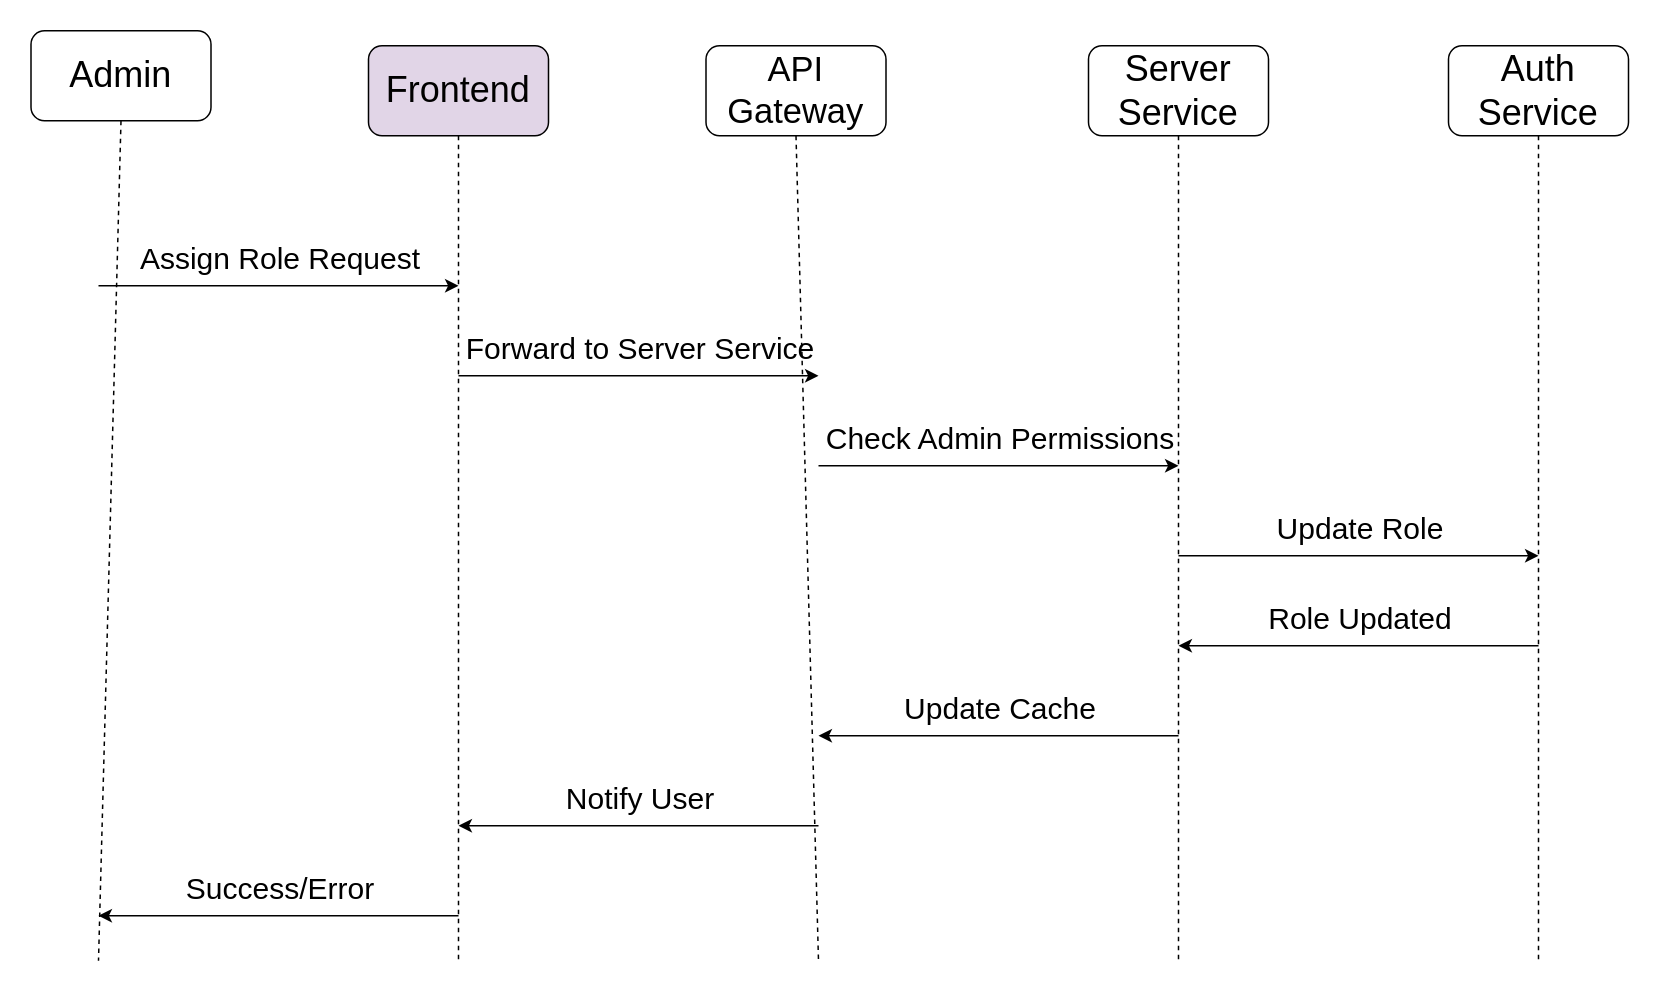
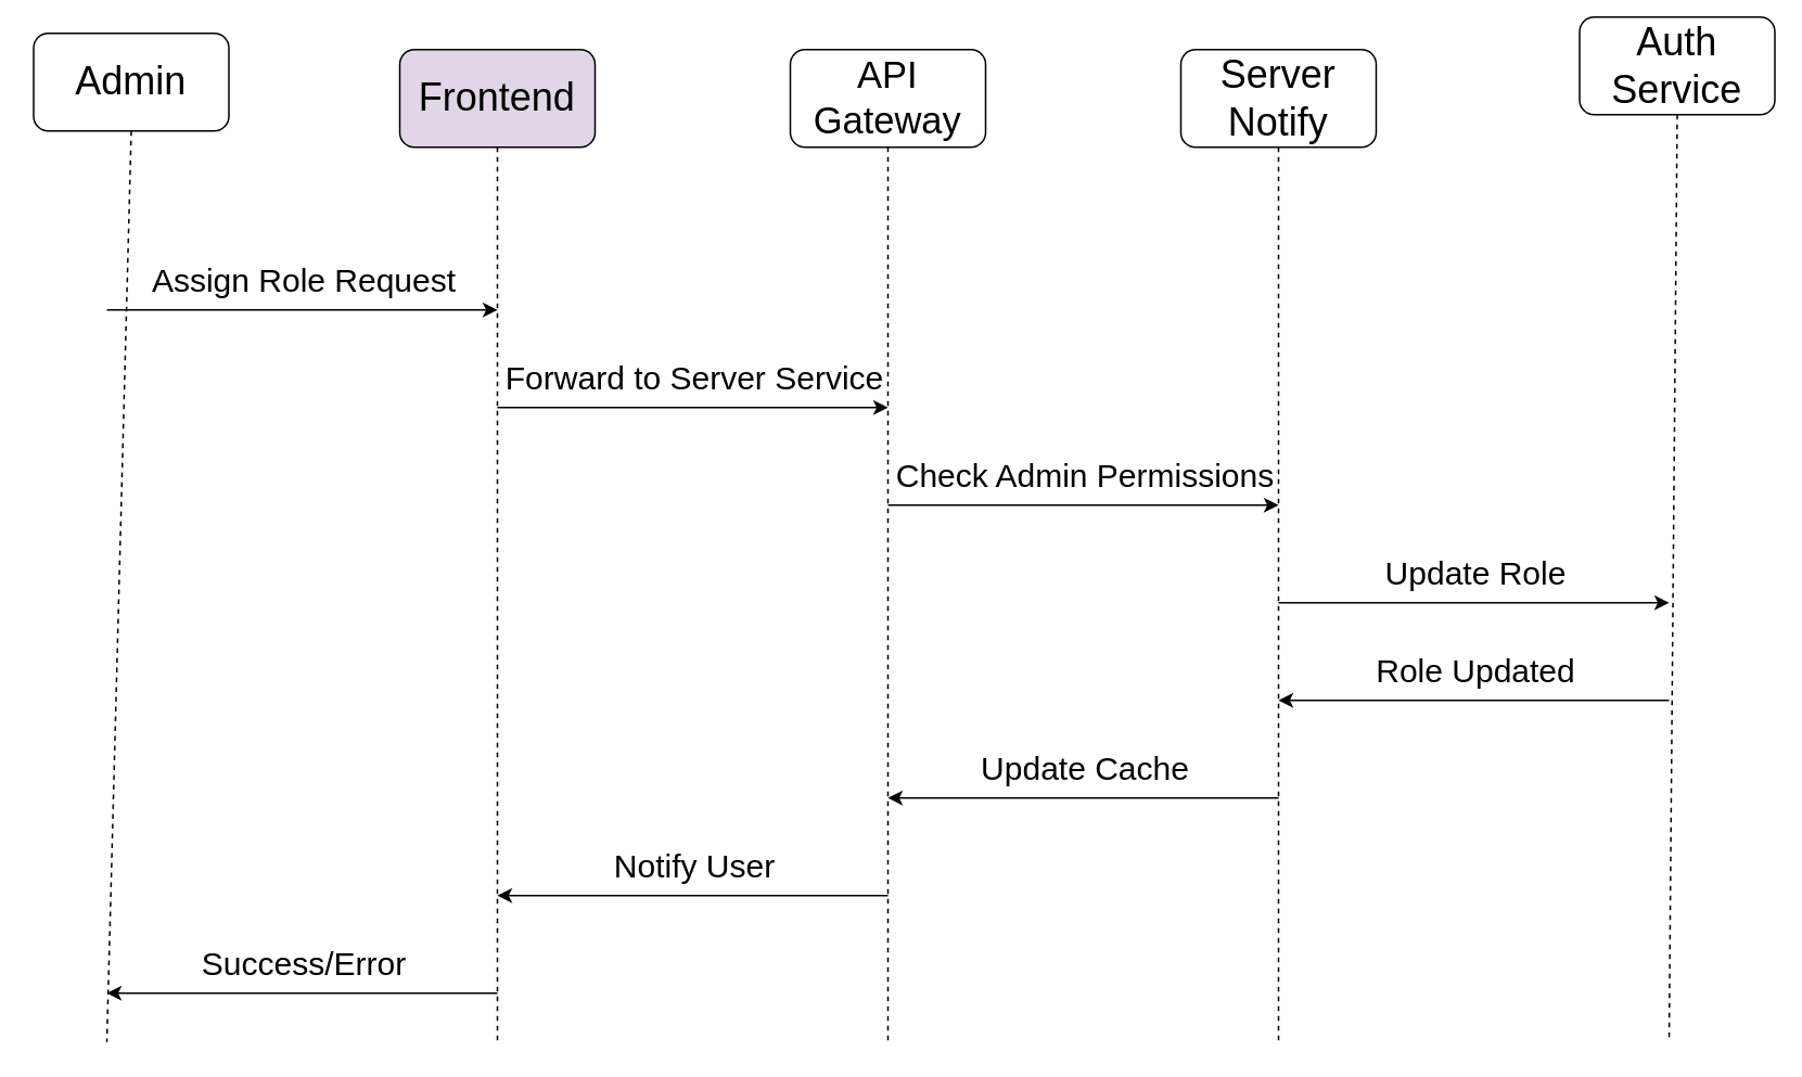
  <mxCell id="0" />
  <mxCell id="1" parent="0" />
  <mxCell id="2" style="edgeStyle=none;html=1;exitX=0.5;exitY=1;exitDx=0;exitDy=0;dashed=1;endArrow=none;endFill=0;" edge="1" parent="1" source="3"><mxGeometry relative="1" as="geometry"><mxPoint x="65" y="640" as="targetPoint" /></mxGeometry></mxCell>
  <mxCell id="3" value="&lt;font style=&quot;font-size: 24px;&quot;&gt;Admin&lt;/font&gt;" style="rounded=1;whiteSpace=wrap;html=1;" parent="1" vertex="1"><mxGeometry x="20" y="20" width="120" height="60" as="geometry" /></mxCell>
  <mxCell id="4" value="&lt;font style=&quot;font-size: 24px;&quot;&gt;Frontend&lt;/font&gt;" style="rounded=1;whiteSpace=wrap;html=1;fillColor=#e1d5e7;" parent="1" vertex="1"><mxGeometry x="245" y="30" width="120" height="60" as="geometry" /></mxCell>
- <mxCell id="5" value="&lt;font style=&quot;font-size: 23px;&quot;&gt;API Gateway&lt;/font&gt;" style="rounded=1;whiteSpace=wrap;html=1;" parent="1" vertex="1"><mxGeometry x="470" y="30" width="120" height="60" as="geometry" /></mxCell>
- <mxCell id="6" value="&lt;font style=&quot;font-size: 24px;&quot;&gt;Server Service&lt;/font&gt;" style="rounded=1;whiteSpace=wrap;html=1;" parent="1" vertex="1"><mxGeometry x="725" y="30" width="120" height="60" as="geometry" /></mxCell>
- <mxCell id="7" value="&lt;font style=&quot;font-size: 24px;&quot;&gt;Auth Service&lt;/font&gt;" style="rounded=1;whiteSpace=wrap;html=1;" parent="1" vertex="1"><mxGeometry x="965" y="30" width="120" height="60" as="geometry" /></mxCell>
+ <mxCell id="5" value="&lt;font style=&quot;font-size: 23px;&quot;&gt;API Gateway&lt;/font&gt;" style="rounded=1;whiteSpace=wrap;html=1;" parent="1" vertex="1"><mxGeometry x="485" y="30" width="120" height="60" as="geometry" /></mxCell>
+ <mxCell id="6" value="&lt;font style=&quot;font-size: 24px;&quot;&gt;Server Notify&lt;/font&gt;" style="rounded=1;whiteSpace=wrap;html=1;" parent="1" vertex="1"><mxGeometry x="725" y="30" width="120" height="60" as="geometry" /></mxCell>
+ <mxCell id="7" value="&lt;font style=&quot;font-size: 24px;&quot;&gt;Auth Service&lt;/font&gt;" style="rounded=1;whiteSpace=wrap;html=1;" parent="1" vertex="1"><mxGeometry x="970" y="10" width="120" height="60" as="geometry" /></mxCell>
  <mxCell id="8" value="" style="endArrow=classic;html=1;rounded=0;" parent="1" edge="1"><mxGeometry width="50" height="50" relative="1" as="geometry"><mxPoint x="65" y="190" as="sourcePoint" /><mxPoint x="305" y="190" as="targetPoint" /></mxGeometry></mxCell>
  <mxCell id="9" value="&lt;font style=&quot;font-size: 20px;&quot;&gt;Assign Role Request&lt;/font&gt;" style="edgeLabel;html=1;align=center;verticalAlign=middle;resizable=0;points=[];" parent="8" vertex="1" connectable="0"><mxGeometry x="-0.003" relative="1" as="geometry"><mxPoint y="-20" as="offset" /></mxGeometry></mxCell>
  <mxCell id="10" value="" style="endArrow=classic;html=1;rounded=0;" parent="1" edge="1"><mxGeometry width="50" height="50" relative="1" as="geometry"><mxPoint x="305" y="250" as="sourcePoint" /><mxPoint x="545" y="250" as="targetPoint" /></mxGeometry></mxCell>
  <mxCell id="11" value="&lt;div&gt;&lt;span style=&quot;font-size: 20px;&quot;&gt;Forward to Server Service&lt;/span&gt;&lt;/div&gt;" style="edgeLabel;html=1;align=center;verticalAlign=middle;resizable=0;points=[];" parent="10" vertex="1" connectable="0"><mxGeometry x="-0.003" relative="1" as="geometry"><mxPoint y="-20" as="offset" /></mxGeometry></mxCell>
  <mxCell id="12" value="" style="endArrow=classic;html=1;rounded=0;" parent="1" edge="1"><mxGeometry width="50" height="50" relative="1" as="geometry"><mxPoint x="545" y="310" as="sourcePoint" /><mxPoint x="785" y="310" as="targetPoint" /></mxGeometry></mxCell>
  <mxCell id="13" value="&lt;div&gt;&lt;span style=&quot;font-size: 20px;&quot;&gt;Check Admin Permissions&lt;/span&gt;&lt;/div&gt;" style="edgeLabel;html=1;align=center;verticalAlign=middle;resizable=0;points=[];" parent="12" vertex="1" connectable="0"><mxGeometry x="-0.003" relative="1" as="geometry"><mxPoint y="-20" as="offset" /></mxGeometry></mxCell>
  <mxCell id="14" value="" style="endArrow=classic;html=1;rounded=0;" parent="1" edge="1"><mxGeometry width="50" height="50" relative="1" as="geometry"><mxPoint x="785" y="370" as="sourcePoint" /><mxPoint x="1025" y="370" as="targetPoint" /></mxGeometry></mxCell>
  <mxCell id="15" value="&lt;div&gt;&lt;span style=&quot;font-size: 20px;&quot;&gt;Update Role&lt;/span&gt;&lt;/div&gt;" style="edgeLabel;html=1;align=center;verticalAlign=middle;resizable=0;points=[];" parent="14" vertex="1" connectable="0"><mxGeometry x="-0.003" relative="1" as="geometry"><mxPoint y="-20" as="offset" /></mxGeometry></mxCell>
  <mxCell id="16" value="" style="endArrow=classic;html=1;rounded=0;" parent="1" edge="1"><mxGeometry width="50" height="50" relative="1" as="geometry"><mxPoint x="1025" y="430" as="sourcePoint" /><mxPoint x="785" y="430" as="targetPoint" /></mxGeometry></mxCell>
  <mxCell id="17" value="&lt;div&gt;&lt;span style=&quot;font-size: 20px;&quot;&gt;Role Updated&lt;/span&gt;&lt;/div&gt;" style="edgeLabel;html=1;align=center;verticalAlign=middle;resizable=0;points=[];" parent="16" vertex="1" connectable="0"><mxGeometry x="-0.003" relative="1" as="geometry"><mxPoint y="-20" as="offset" /></mxGeometry></mxCell>
  <mxCell id="18" value="" style="endArrow=classic;html=1;rounded=0;" parent="1" edge="1"><mxGeometry width="50" height="50" relative="1" as="geometry"><mxPoint x="785" y="490" as="sourcePoint" /><mxPoint x="545" y="490" as="targetPoint" /></mxGeometry></mxCell>
  <mxCell id="19" value="&lt;div&gt;&lt;span style=&quot;font-size: 20px;&quot;&gt;Update Cache&lt;/span&gt;&lt;/div&gt;" style="edgeLabel;html=1;align=center;verticalAlign=middle;resizable=0;points=[];" parent="18" vertex="1" connectable="0"><mxGeometry x="-0.003" relative="1" as="geometry"><mxPoint y="-20" as="offset" /></mxGeometry></mxCell>
  <mxCell id="20" value="" style="endArrow=classic;html=1;rounded=0;" parent="1" edge="1"><mxGeometry width="50" height="50" relative="1" as="geometry"><mxPoint x="545" y="550" as="sourcePoint" /><mxPoint x="305" y="550" as="targetPoint" /></mxGeometry></mxCell>
  <mxCell id="21" value="&lt;div&gt;&lt;span style=&quot;font-size: 20px;&quot;&gt;Notify User&lt;/span&gt;&lt;/div&gt;" style="edgeLabel;html=1;align=center;verticalAlign=middle;resizable=0;points=[];" parent="20" vertex="1" connectable="0"><mxGeometry x="-0.003" relative="1" as="geometry"><mxPoint y="-20" as="offset" /></mxGeometry></mxCell>
  <mxCell id="22" value="" style="endArrow=classic;html=1;rounded=0;" parent="1" edge="1"><mxGeometry width="50" height="50" relative="1" as="geometry"><mxPoint x="305" y="610" as="sourcePoint" /><mxPoint x="65" y="610" as="targetPoint" /></mxGeometry></mxCell>
  <mxCell id="23" value="&lt;div&gt;&lt;span style=&quot;font-size: 20px;&quot;&gt;Success/Error&lt;/span&gt;&lt;/div&gt;" style="edgeLabel;html=1;align=center;verticalAlign=middle;resizable=0;points=[];" parent="22" vertex="1" connectable="0"><mxGeometry x="-0.003" relative="1" as="geometry"><mxPoint y="-20" as="offset" /></mxGeometry></mxCell>
  <mxCell id="24" style="edgeStyle=none;html=1;exitX=0.5;exitY=1;exitDx=0;exitDy=0;dashed=1;endArrow=none;endFill=0;" edge="1" parent="1" source="4"><mxGeometry relative="1" as="geometry"><mxPoint x="305" y="640" as="targetPoint" /><mxPoint x="304.5" y="110" as="sourcePoint" /></mxGeometry></mxCell>
  <mxCell id="25" style="edgeStyle=none;html=1;exitX=0.5;exitY=1;exitDx=0;exitDy=0;dashed=1;endArrow=none;endFill=0;" edge="1" parent="1" source="5"><mxGeometry relative="1" as="geometry"><mxPoint x="545" y="640" as="targetPoint" /><mxPoint x="545" y="100" as="sourcePoint" /></mxGeometry></mxCell>
  <mxCell id="26" style="edgeStyle=none;html=1;exitX=0.5;exitY=1;exitDx=0;exitDy=0;dashed=1;endArrow=none;endFill=0;" edge="1" parent="1" source="6"><mxGeometry relative="1" as="geometry"><mxPoint x="785" y="640" as="targetPoint" /><mxPoint x="785" y="120" as="sourcePoint" /></mxGeometry></mxCell>
  <mxCell id="27" style="edgeStyle=none;html=1;exitX=0.5;exitY=1;exitDx=0;exitDy=0;dashed=1;endArrow=none;endFill=0;" edge="1" parent="1" source="7"><mxGeometry relative="1" as="geometry"><mxPoint x="1025" y="640" as="targetPoint" /><mxPoint x="1025" y="110" as="sourcePoint" /></mxGeometry></mxCell>
